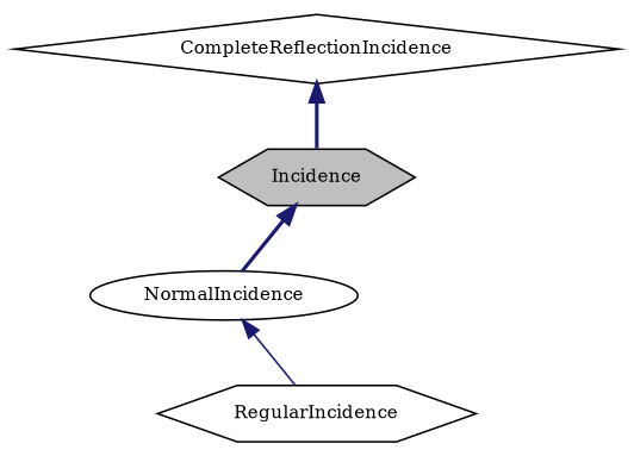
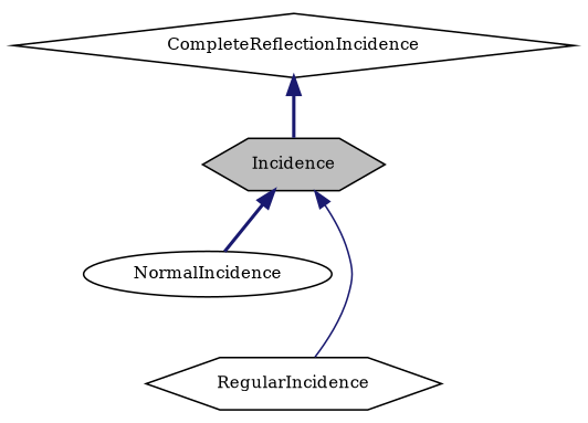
  digraph {
    fontname="DejaVu Serif"
    node [color=black fillcolor=white fontname="DejaVu Serif" fontsize=10 shape=hexagon style=filled]
    edge [color=midnightblue dir=back fontname="DejaVu Serif" fontsize=10 labelfontname=Helvetica labelfontsize=10 style=bold]
    n1 [fillcolor=grey75 fontcolor=black height=0.2 label=Incidence width=0.4]
    n2 [height=0.2 label=NormalIncidence shape=ellipse width=0.4]
    n3 [height=0.2 label=RegularIncidence width=0.4]
    n4 [height=0.2 label=CompleteReflectionIncidence shape=diamond width=0.4]
    n1 -> n2
-   n2 -> n3 [style=solid]
+   n1 -> n3 [style=solid]
    n4 -> n1
  }
